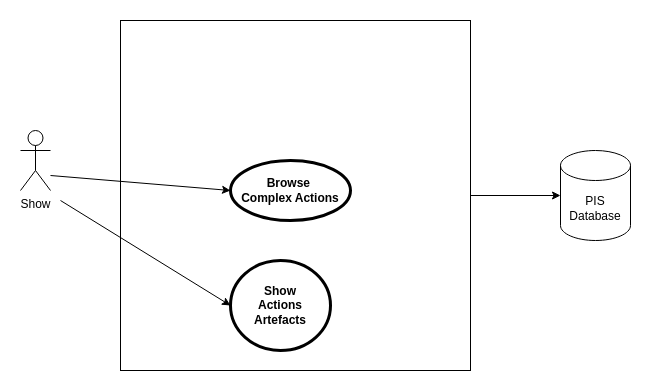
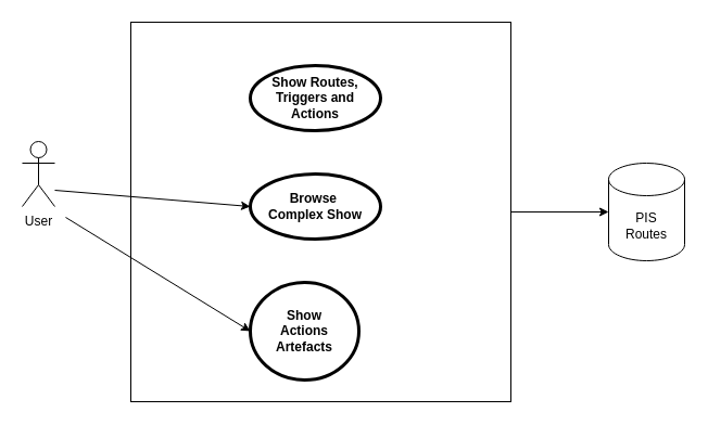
  <mxCell id="0" />
  <mxCell id="1" parent="0" />
  <mxCell id="2" value="" style="whiteSpace=wrap;html=1;aspect=fixed;" parent="1" vertex="1"><mxGeometry x="120" y="20" width="350" height="350" as="geometry" /></mxCell>
- <mxCell id="3" value="Show" style="shape=umlActor;html=1;verticalLabelPosition=bottom;verticalAlign=top;align=center;" parent="1" vertex="1"><mxGeometry x="20" y="130" width="30" height="60" as="geometry" /></mxCell>
- <mxCell id="5" value="Browse&amp;nbsp;&lt;div&gt;Complex Actions&lt;/div&gt;" style="shape=ellipse;html=1;strokeWidth=3;fontStyle=1;whiteSpace=wrap;align=center;perimeter=ellipsePerimeter;" parent="1" vertex="1"><mxGeometry x="230" y="160" width="120" height="60" as="geometry" /></mxCell>
+ <mxCell id="3" value="User" style="shape=umlActor;html=1;verticalLabelPosition=bottom;verticalAlign=top;align=center;" parent="1" vertex="1"><mxGeometry x="20" y="130" width="30" height="60" as="geometry" /></mxCell>
+ <mxCell id="4" value="Show Routes, Triggers and Actions" style="shape=ellipse;html=1;strokeWidth=3;fontStyle=1;whiteSpace=wrap;align=center;perimeter=ellipsePerimeter;" parent="1" vertex="1"><mxGeometry x="230" y="60" width="120" height="60" as="geometry" /></mxCell>
+ <mxCell id="5" value="Browse&amp;nbsp;&lt;div&gt;Complex Show&lt;/div&gt;" style="shape=ellipse;html=1;strokeWidth=3;fontStyle=1;whiteSpace=wrap;align=center;perimeter=ellipsePerimeter;" parent="1" vertex="1"><mxGeometry x="230" y="160" width="120" height="60" as="geometry" /></mxCell>
  <mxCell id="6" value="Show&lt;div&gt;Actions Artefacts&lt;/div&gt;" style="shape=ellipse;html=1;strokeWidth=3;fontStyle=1;whiteSpace=wrap;align=center;perimeter=ellipsePerimeter;" parent="1" vertex="1"><mxGeometry x="230" y="260" width="100" height="90" as="geometry" /></mxCell>
  <mxCell id="7" style="rounded=0;orthogonalLoop=1;jettySize=auto;html=1;entryX=0;entryY=0.5;entryDx=0;entryDy=0;" parent="1" target="5" edge="1"><mxGeometry relative="1" as="geometry"><mxPoint x="50" y="175" as="sourcePoint" /><mxPoint x="230" y="110" as="targetPoint" /></mxGeometry></mxCell>
  <mxCell id="8" style="rounded=0;orthogonalLoop=1;jettySize=auto;html=1;entryX=0;entryY=0.5;entryDx=0;entryDy=0;" parent="1" target="6" edge="1"><mxGeometry relative="1" as="geometry"><mxPoint x="60" y="200" as="sourcePoint" /><mxPoint x="240" y="200" as="targetPoint" /></mxGeometry></mxCell>
- <mxCell id="9" value="PIS&lt;div&gt;Database&lt;/div&gt;" style="shape=cylinder3;whiteSpace=wrap;html=1;boundedLbl=1;backgroundOutline=1;size=15;" parent="1" vertex="1"><mxGeometry x="560" y="150" width="70" height="90" as="geometry" /></mxCell>
+ <mxCell id="9" value="PIS&lt;div&gt;Routes&lt;/div&gt;" style="shape=cylinder3;whiteSpace=wrap;html=1;boundedLbl=1;backgroundOutline=1;size=15;" parent="1" vertex="1"><mxGeometry x="560" y="150" width="70" height="90" as="geometry" /></mxCell>
  <mxCell id="10" style="edgeStyle=orthogonalEdgeStyle;rounded=0;orthogonalLoop=1;jettySize=auto;html=1;exitX=1;exitY=0.5;exitDx=0;exitDy=0;entryX=0;entryY=0.5;entryDx=0;entryDy=0;entryPerimeter=0;" parent="1" source="2" target="9" edge="1"><mxGeometry relative="1" as="geometry" /></mxCell>
